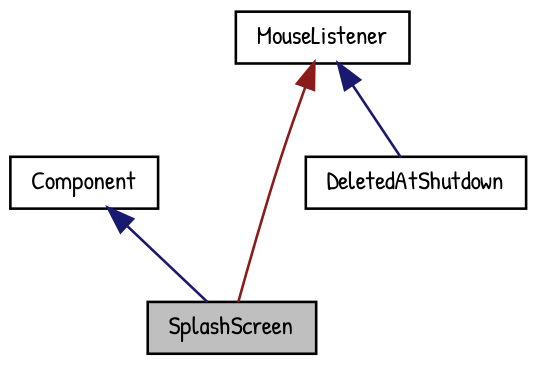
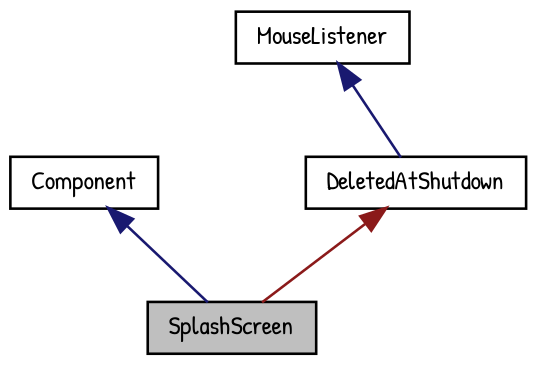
  digraph {
    fontname="Patrick Hand"
    node [color=black fontname="Patrick Hand" fontsize=10 shape=record]
    edge [color=midnightblue dir=back fontname="Patrick Hand" fontsize=10 labelfontname=Helvetica labelfontsize=10 style=solid]
    n1 [fillcolor=grey75 fontcolor=black height=0.2 label=SplashScreen style=filled width=0.4]
    n2 [height=0.2 label=Component width=0.4]
    n3 [height=0.2 label=MouseListener width=0.4]
    n4 [height=0.2 label=DeletedAtShutdown width=0.4]
    n2 -> n1
    n3 -> n4
-   n3 -> n1 [color=firebrick4]
+   n4 -> n1 [color=firebrick4]
  }
